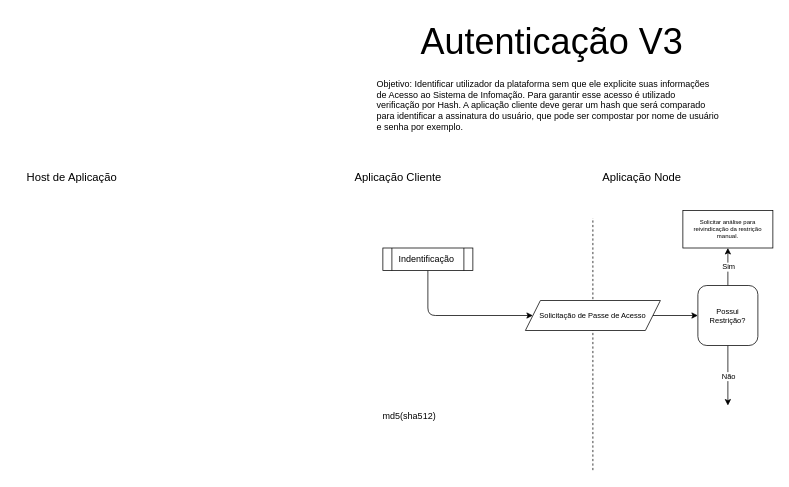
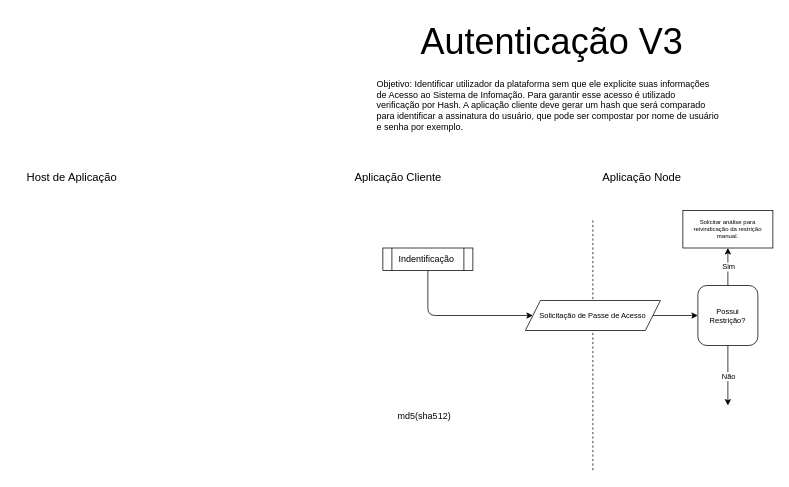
  <mxCell id="0" />
  <mxCell id="1" parent="0" />
  <mxCell id="2" value="Autenticação V3" style="text;html=1;align=center;verticalAlign=middle;resizable=0;points=[];autosize=1;strokeColor=none;fillColor=none;fontSize=48;" parent="1" vertex="1"><mxGeometry x="550" y="20" width="370" height="70" as="geometry" /></mxCell>
  <mxCell id="3" value="Aplicação Cliente" style="text;html=1;align=center;verticalAlign=middle;resizable=0;points=[];autosize=1;strokeColor=none;fillColor=none;fontSize=15;" parent="1" vertex="1"><mxGeometry y="220" width="140" height="30" as="geometry" x="460" /></mxCell>
  <mxCell id="4" value="Aplicação Node&lt;br&gt;" style="text;html=1;align=center;verticalAlign=middle;resizable=0;points=[];autosize=1;strokeColor=none;fillColor=none;fontSize=15;" parent="1" vertex="1"><mxGeometry x="790" y="220" width="130" height="30" as="geometry" /></mxCell>
- <mxCell id="5" value="md5(sha512)" style="text;html=1;align=center;verticalAlign=middle;resizable=0;points=[];autosize=1;strokeColor=none;fillColor=none;fontSize=12;" parent="1" vertex="1"><mxGeometry x="500" y="540" width="90" height="30" as="geometry" /></mxCell>
+ <mxCell id="5" value="md5(sha512)" style="text;html=1;align=center;verticalAlign=middle;resizable=0;points=[];autosize=1;strokeColor=none;fillColor=none;fontSize=12;" parent="1" vertex="1"><mxGeometry x="520" y="540" width="90" height="30" as="geometry" /></mxCell>
  <mxCell id="6" value="&lt;span style=&quot;&quot;&gt;Objetivo: Identificar utilizador da plataforma sem que ele explicite suas informações de Acesso ao Sistema de Infomação. Para garantir esse acesso é utilizado verificação por Hash. A aplicação cliente deve gerar um hash que será comparado para identificar a assinatura do usuário, que pode ser compostar por nome de usuário e senha por exemplo.&amp;nbsp;&lt;/span&gt;" style="text;html=1;strokeColor=none;fillColor=none;align=left;verticalAlign=middle;whiteSpace=wrap;rounded=0;" parent="1" vertex="1"><mxGeometry x="500" y="110" width="460" height="60" as="geometry" /></mxCell>
  <mxCell id="7" value="" style="endArrow=none;dashed=1;html=1;fontSize=12;" parent="1" edge="1"><mxGeometry width="50" height="50" relative="1" as="geometry"><mxPoint x="790" y="626.207" as="sourcePoint" /><mxPoint x="790" y="290" as="targetPoint" /></mxGeometry></mxCell>
  <mxCell id="8" style="edgeStyle=none;html=1;exitX=0.5;exitY=1;exitDx=0;exitDy=0;entryX=0;entryY=0.5;entryDx=0;entryDy=0;fontSize=12;" parent="1" source="9" target="11" edge="1"><mxGeometry relative="1" as="geometry"><Array as="points"><mxPoint x="570" y="420" /></Array></mxGeometry></mxCell>
  <mxCell id="9" value="Indentificação&amp;nbsp;" style="shape=process;whiteSpace=wrap;html=1;backgroundOutline=1;fontSize=12;" parent="1" vertex="1"><mxGeometry x="510" y="330" width="120" height="30" as="geometry" /></mxCell>
  <mxCell id="10" style="edgeStyle=none;html=1;exitX=1;exitY=0.5;exitDx=0;exitDy=0;fontSize=10;entryX=0;entryY=0.5;entryDx=0;entryDy=0;" parent="1" source="11" target="16" edge="1"><mxGeometry relative="1" as="geometry"><mxPoint x="940" y="420.143" as="targetPoint" /></mxGeometry></mxCell>
  <mxCell id="11" value="Solicitação de Passe de Acesso" style="shape=parallelogram;perimeter=parallelogramPerimeter;whiteSpace=wrap;html=1;fixedSize=1;fontSize=10;" parent="1" vertex="1"><mxGeometry x="700" y="400" width="180" height="40" as="geometry" /></mxCell>
  <mxCell id="12" style="edgeStyle=none;html=1;exitX=0.5;exitY=1;exitDx=0;exitDy=0;fontSize=10;" parent="1" source="16" edge="1"><mxGeometry relative="1" as="geometry"><mxPoint x="970" y="540" as="targetPoint" /><Array as="points"><mxPoint x="970" y="500" /></Array></mxGeometry></mxCell>
  <mxCell id="13" value="Não" style="edgeLabel;html=1;align=center;verticalAlign=middle;resizable=0;points=[];fontSize=10;" parent="12" vertex="1" connectable="0"><mxGeometry x="-0.246" y="-1" relative="1" as="geometry"><mxPoint x="1" y="10" as="offset" /></mxGeometry></mxCell>
  <mxCell id="14" style="edgeStyle=none;html=1;exitX=0.5;exitY=0;exitDx=0;exitDy=0;fontSize=10;entryX=0.5;entryY=1;entryDx=0;entryDy=0;" parent="1" source="16" target="17" edge="1"><mxGeometry relative="1" as="geometry"><mxPoint x="970" y="510" as="targetPoint" /></mxGeometry></mxCell>
  <mxCell id="15" value="Sim" style="edgeLabel;html=1;align=center;verticalAlign=middle;resizable=0;points=[];fontSize=10;" parent="14" vertex="1" connectable="0"><mxGeometry x="-0.286" y="1" relative="1" as="geometry"><mxPoint x="1" y="-8" as="offset" /></mxGeometry></mxCell>
  <mxCell id="16" value="Possui Restrição?" style="whiteSpace=wrap;html=1;fontSize=10;rounded=1;" parent="1" vertex="1"><mxGeometry x="930" y="380" width="80" height="80" as="geometry" /></mxCell>
  <mxCell id="17" value="Solicitar análise para reivindicação da restrição manual." style="whiteSpace=wrap;html=1;fontSize=8;" parent="1" vertex="1"><mxGeometry x="910" y="280" width="120" height="50" as="geometry" /></mxCell>
  <mxCell id="18" value="Host de Aplicação" style="text;html=1;align=center;verticalAlign=middle;resizable=0;points=[];autosize=1;strokeColor=none;fillColor=none;fontSize=15;" vertex="1" parent="1"><mxGeometry x="20" y="220" width="150" height="30" as="geometry" /></mxCell>
